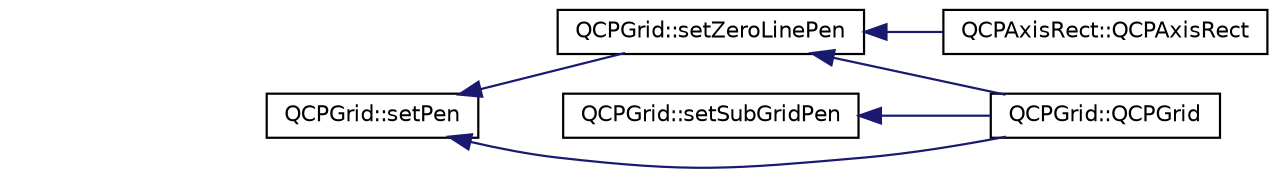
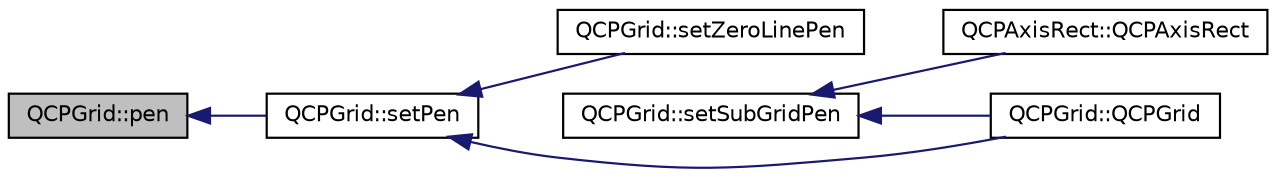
  digraph {
    rankdir=LR
    node [color=black fillcolor=white fontname=Helvetica fontsize=10 shape=record style=filled]
    edge [color=midnightblue dir=back fontname=Helvetica fontsize=10 labelfontname=Helvetica labelfontsize=10 style=solid]
+   n1 [fillcolor=grey75 fontcolor=black height=0.2 label="QCPGrid::pen" width=0.4]
    n2 [height=0.2 label="QCPGrid::setPen" width=0.4]
    n3 [height=0.2 label="QCPGrid::setZeroLinePen" width=0.4]
    n4 [height=0.2 label="QCPGrid::QCPGrid" width=0.4]
    n5 [height=0.2 label="QCPGrid::setSubGridPen" width=0.4]
    n6 [height=0.2 label="QCPAxisRect::QCPAxisRect" width=0.4]
+   n1 -> n2
    n2 -> n3
    n2 -> n4
-   n3 -> n4
-   n3 -> n6
+   n5 -> n6
    n5 -> n4
  }
